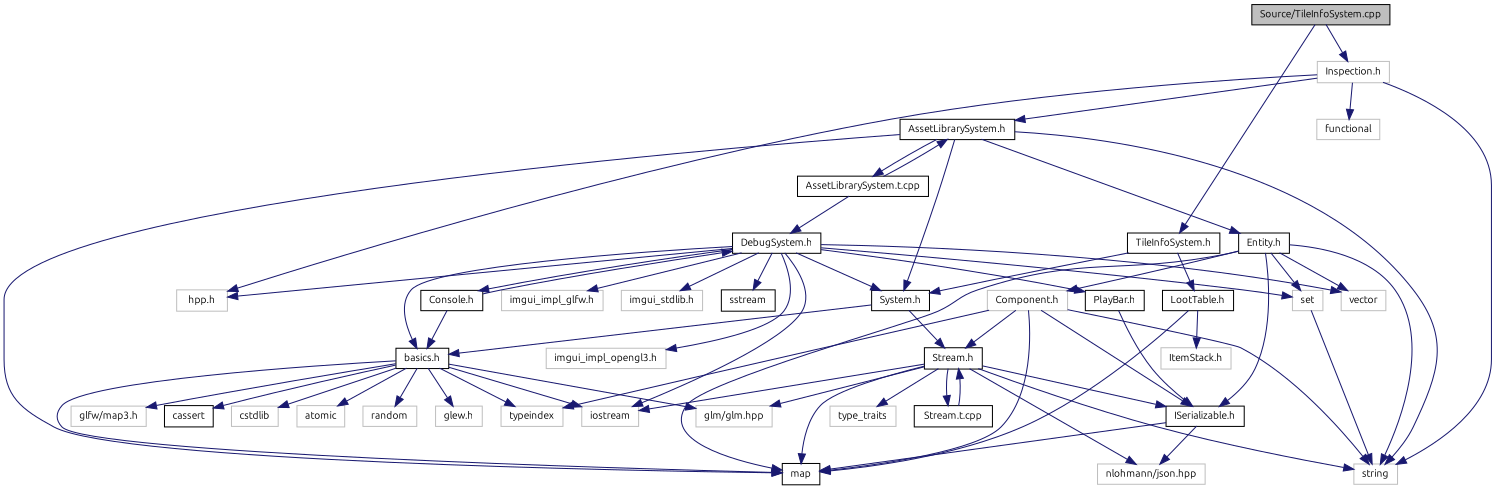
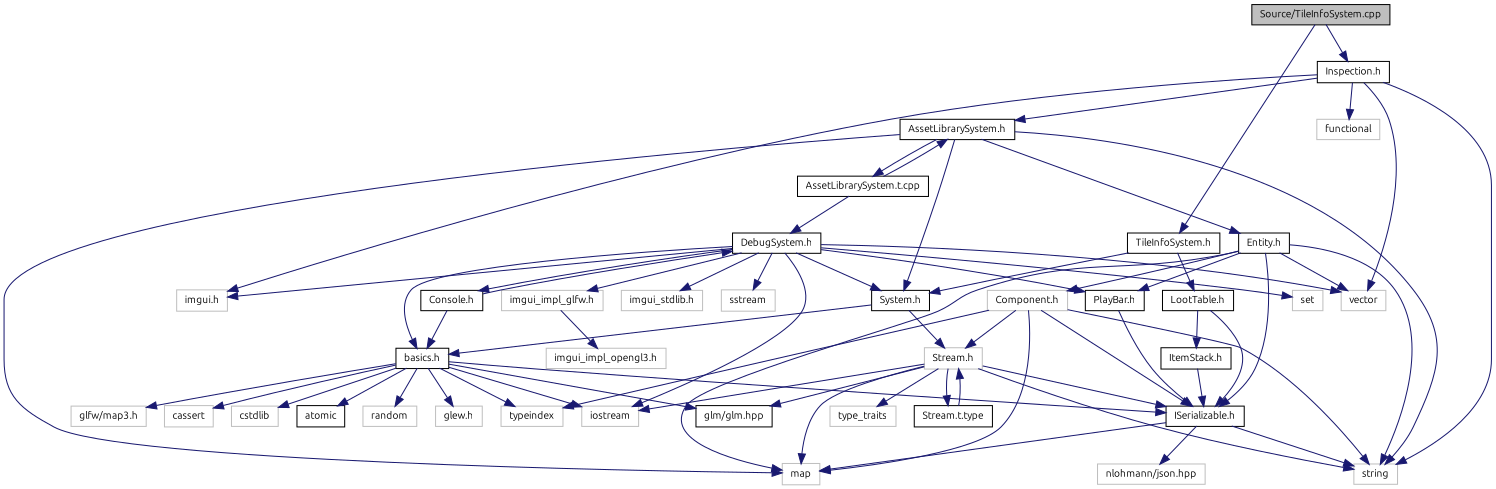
  digraph {
    fontname=Ubuntu
    node [color=grey75 fillcolor=white fontname=Ubuntu fontsize=10 shape=record style=filled]
    edge [color=midnightblue fontname=Ubuntu fontsize=10 labelfontname=Helvetica labelfontsize=10 style=solid]
    n1 [color=black fillcolor=grey75 fontcolor=black height=0.2 label="Source/TileInfoSystem.cpp" width=0.4]
    n2 [color=black height=0.2 label="TileInfoSystem.h" width=0.4]
-   n3 [height=0.2 label="Inspection.h" width=0.4]
+   n3 [color=black height=0.2 label="Inspection.h" width=0.4]
    n4 [color=black height=0.2 label="System.h" width=0.4]
    n5 [color=black height=0.2 label="LootTable.h" width=0.4]
    n6 [height=0.2 label=string width=0.4]
    n7 [color=black height=0.2 label="AssetLibrarySystem.h" width=0.4]
    n8 [height=0.2 label=vector width=0.4]
-   n9 [height=0.2 label="hpp.h" width=0.4]
+   n9 [height=0.2 label="imgui.h" width=0.4]
    n10 [height=0.2 label=functional width=0.4]
    n11 [color=black height=0.2 label="basics.h" width=0.4]
-   n12 [color=black height=0.2 label="Stream.h" width=0.4]
+   n12 [height=0.2 label="Stream.h" width=0.4]
    n13 [color=black height=0.2 label="ISerializable.h" width=0.4]
-   n14 [height=0.2 label="ItemStack.h" width=0.4]
+   n14 [color=black height=0.2 label="ItemStack.h" width=0.4]
    n15 [height=0.2 label="glew.h" width=0.4]
    n16 [height=0.2 label="glfw/map3.h" width=0.4]
-   n17 [height=0.2 label="glm/glm.hpp" width=0.4]
+   n17 [color=black height=0.2 label="glm/glm.hpp" width=0.4]
    n18 [height=0.2 label=iostream width=0.4]
-   n19 [color=black height=0.2 label=cassert width=0.4]
+   n19 [height=0.2 label=cassert width=0.4]
    n20 [height=0.2 label=cstdlib width=0.4]
-   n21 [height=0.2 label=atomic width=0.4]
+   n21 [color=black height=0.2 label=atomic width=0.4]
    n22 [height=0.2 label=typeindex width=0.4]
    n23 [height=0.2 label=random width=0.4]
-   n24 [color=black height=0.2 label=map width=0.4]
+   n24 [height=0.2 label=map width=0.4]
    n25 [height=0.2 label="nlohmann/json.hpp" width=0.4]
    n26 [height=0.2 label=type_traits width=0.4]
-   n27 [color=black height=0.2 label="Stream.t.cpp" width=0.4]
+   n27 [color=black height=0.2 label="Stream.t.type" width=0.4]
    n28 [color=black height=0.2 label="Entity.h" width=0.4]
    n29 [color=black height=0.2 label="AssetLibrarySystem.t.cpp" width=0.4]
    n30 [height=0.2 label="Component.h" width=0.4]
    n31 [height=0.2 label=set width=0.4]
    n32 [color=black height=0.2 label="DebugSystem.h" width=0.4]
    n33 [height=0.2 label="imgui_stdlib.h" width=0.4]
    n34 [height=0.2 label="imgui_impl_opengl3.h" width=0.4]
    n35 [height=0.2 label="imgui_impl_glfw.h" width=0.4]
    n36 [color=black height=0.2 label="Console.h" width=0.4]
-   n37 [color=black height=0.2 label=sstream width=0.4]
+   n37 [height=0.2 label=sstream width=0.4]
    n38 [color=black height=0.2 label="PlayBar.h" width=0.4]
    n1 -> n2
    n1 -> n3
    n2 -> n4
    n2 -> n5
    n3 -> n6
    n3 -> n7
+   n3 -> n8
    n3 -> n9
    n3 -> n10
    n4 -> n11
    n4 -> n12
-   n5 -> n24
+   n5 -> n13
    n5 -> n14
    n7 -> n4
    n7 -> n6
    n7 -> n24
    n7 -> n28
    n7 -> n29
-   n11 -> n24
+   n11 -> n13
    n11 -> n15
    n11 -> n16
    n11 -> n17
    n11 -> n18
    n11 -> n19
    n11 -> n20
    n11 -> n21
    n11 -> n22
    n11 -> n23
    n12 -> n6
    n12 -> n13
    n12 -> n17
    n12 -> n18
    n12 -> n24
-   n12 -> n25
    n12 -> n26
    n12 -> n27
-   n31 -> n6
+   n13 -> n6
    n13 -> n24
    n13 -> n25
+   n14 -> n13
    n27 -> n12
    n28 -> n6
    n28 -> n8
    n28 -> n13
    n28 -> n24
    n28 -> n30
-   n28 -> n31
+   n28 -> n38
    n29 -> n7
    n29 -> n32
    n30 -> n6
    n30 -> n12
    n30 -> n13
    n30 -> n22
    n30 -> n24
    n32 -> n4
    n32 -> n8
    n32 -> n9
    n32 -> n11
    n32 -> n18
    n32 -> n31
    n32 -> n33
-   n32 -> n34
+   n35 -> n34
    n32 -> n35
    n32 -> n36
    n32 -> n37
    n32 -> n38
    n36 -> n11
    n36 -> n32
    n38 -> n13
  }
